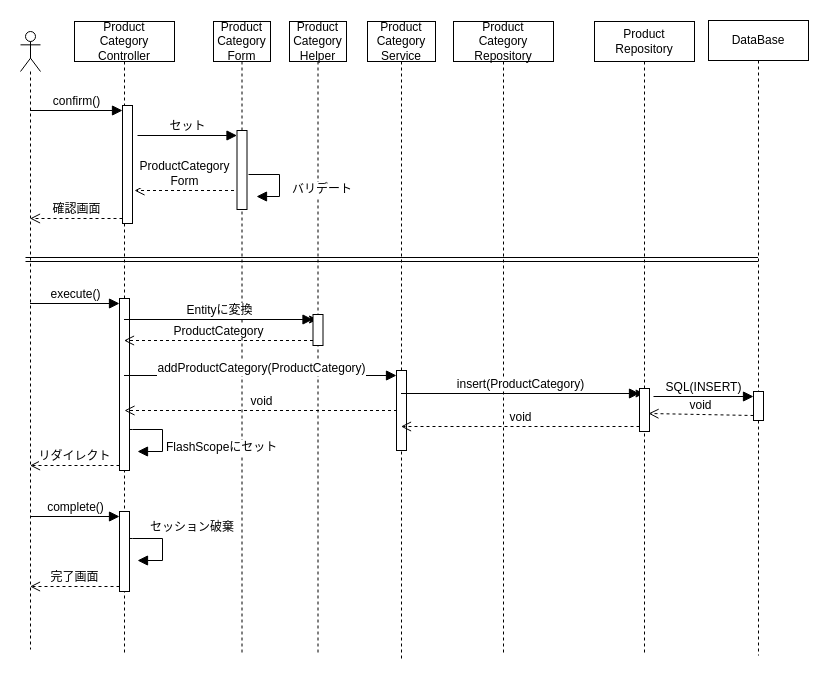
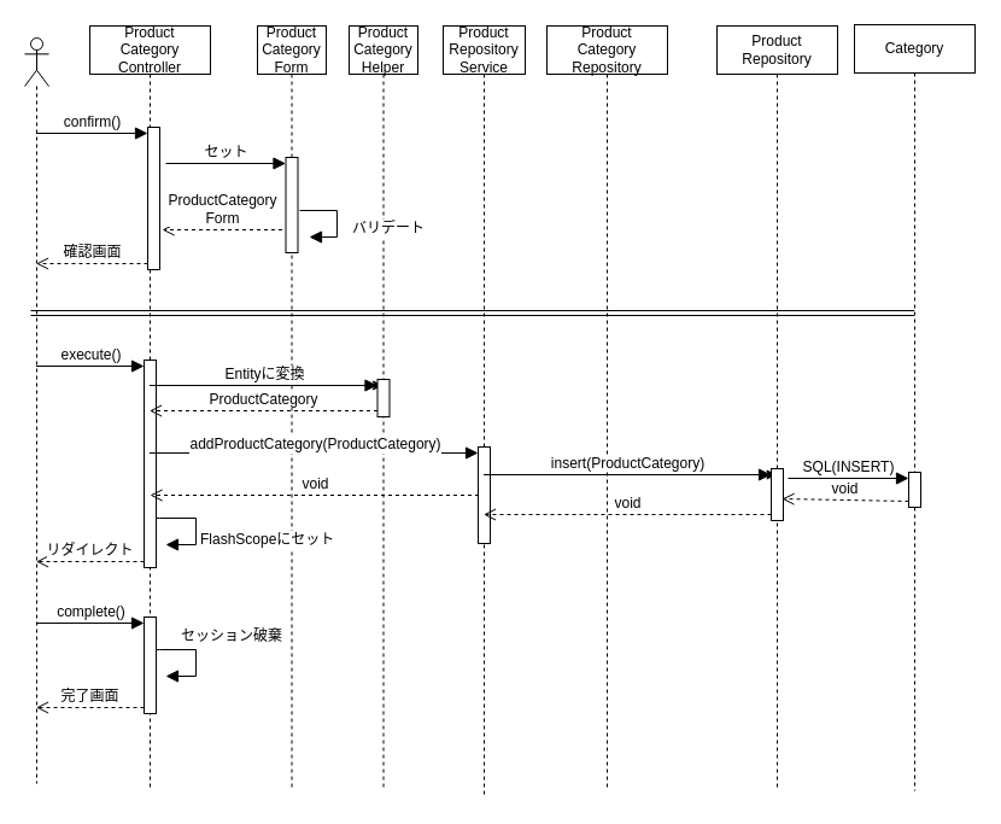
  <mxCell id="0" />
  <mxCell id="1" parent="0" />
  <mxCell id="2" value="" style="shape=umlLifeline;perimeter=lifelinePerimeter;whiteSpace=wrap;html=1;container=1;dropTarget=0;collapsible=0;recursiveResize=0;outlineConnect=0;portConstraint=eastwest;newEdgeStyle={&quot;curved&quot;:0,&quot;rounded&quot;:0};participant=umlActor;" parent="1" vertex="1"><mxGeometry x="20" y="31" width="20" height="618" as="geometry" /></mxCell>
  <mxCell id="3" value="Product&lt;br&gt;Category&lt;br&gt;&lt;div&gt;Controller&lt;/div&gt;" style="shape=umlLifeline;perimeter=lifelinePerimeter;whiteSpace=wrap;html=1;container=1;dropTarget=0;collapsible=0;recursiveResize=0;outlineConnect=0;portConstraint=eastwest;newEdgeStyle={&quot;curved&quot;:0,&quot;rounded&quot;:0};" parent="1" vertex="1"><mxGeometry x="74" y="21" width="100" height="632" as="geometry" /></mxCell>
  <mxCell id="4" value="" style="html=1;points=[[0,0,0,0,5],[0,1,0,0,-5],[1,0,0,0,5],[1,1,0,0,-5]];perimeter=orthogonalPerimeter;outlineConnect=0;targetShapes=umlLifeline;portConstraint=eastwest;newEdgeStyle={&quot;curved&quot;:0,&quot;rounded&quot;:0};" parent="3" vertex="1"><mxGeometry x="48" y="84" width="10" height="118" as="geometry" /></mxCell>
  <mxCell id="5" value="" style="html=1;points=[[0,0,0,0,5],[0,1,0,0,-5],[1,0,0,0,5],[1,1,0,0,-5]];perimeter=orthogonalPerimeter;outlineConnect=0;targetShapes=umlLifeline;portConstraint=eastwest;newEdgeStyle={&quot;curved&quot;:0,&quot;rounded&quot;:0};" parent="3" vertex="1"><mxGeometry x="45" y="277" width="10" height="172" as="geometry" /></mxCell>
  <mxCell id="6" value="" style="html=1;points=[[0,0,0,0,5],[0,1,0,0,-5],[1,0,0,0,5],[1,1,0,0,-5]];perimeter=orthogonalPerimeter;outlineConnect=0;targetShapes=umlLifeline;portConstraint=eastwest;newEdgeStyle={&quot;curved&quot;:0,&quot;rounded&quot;:0};" parent="3" vertex="1"><mxGeometry x="45" y="490" width="10" height="80" as="geometry" /></mxCell>
- <mxCell id="7" value="Product&lt;br&gt;Category&lt;br&gt;&lt;div&gt;Service&lt;/div&gt;" style="shape=umlLifeline;perimeter=lifelinePerimeter;whiteSpace=wrap;html=1;container=1;dropTarget=0;collapsible=0;recursiveResize=0;outlineConnect=0;portConstraint=eastwest;newEdgeStyle={&quot;curved&quot;:0,&quot;rounded&quot;:0};" parent="1" vertex="1"><mxGeometry x="367" y="21" width="68" height="640" as="geometry" /></mxCell>
+ <mxCell id="7" value="Product&lt;br&gt;Repository&lt;br&gt;&lt;div&gt;Service&lt;/div&gt;" style="shape=umlLifeline;perimeter=lifelinePerimeter;whiteSpace=wrap;html=1;container=1;dropTarget=0;collapsible=0;recursiveResize=0;outlineConnect=0;portConstraint=eastwest;newEdgeStyle={&quot;curved&quot;:0,&quot;rounded&quot;:0};" parent="1" vertex="1"><mxGeometry x="367" y="21" width="68" height="640" as="geometry" /></mxCell>
  <mxCell id="8" value="" style="html=1;points=[[0,0,0,0,5],[0,1,0,0,-5],[1,0,0,0,5],[1,1,0,0,-5]];perimeter=orthogonalPerimeter;outlineConnect=0;targetShapes=umlLifeline;portConstraint=eastwest;newEdgeStyle={&quot;curved&quot;:0,&quot;rounded&quot;:0};" parent="7" vertex="1"><mxGeometry x="29" y="349" width="10" height="80" as="geometry" /></mxCell>
  <mxCell id="9" value="Product&lt;div&gt;Category&lt;/div&gt;&lt;div&gt;Repository&lt;/div&gt;" style="shape=umlLifeline;perimeter=lifelinePerimeter;whiteSpace=wrap;html=1;container=1;dropTarget=0;collapsible=0;recursiveResize=0;outlineConnect=0;portConstraint=eastwest;newEdgeStyle={&quot;curved&quot;:0,&quot;rounded&quot;:0};" parent="1" vertex="1"><mxGeometry x="453" y="21" width="100" height="634" as="geometry" /></mxCell>
  <mxCell id="10" value="Product&lt;br&gt;Category&lt;br&gt;&lt;div&gt;Form&lt;/div&gt;" style="shape=umlLifeline;perimeter=lifelinePerimeter;whiteSpace=wrap;html=1;container=1;dropTarget=0;collapsible=0;recursiveResize=0;outlineConnect=0;portConstraint=eastwest;newEdgeStyle={&quot;curved&quot;:0,&quot;rounded&quot;:0};" parent="1" vertex="1"><mxGeometry x="213" y="21" width="57" height="632" as="geometry" /></mxCell>
  <mxCell id="11" value="" style="html=1;points=[[0,0,0,0,5],[0,1,0,0,-5],[1,0,0,0,5],[1,1,0,0,-5]];perimeter=orthogonalPerimeter;outlineConnect=0;targetShapes=umlLifeline;portConstraint=eastwest;newEdgeStyle={&quot;curved&quot;:0,&quot;rounded&quot;:0};" parent="10" vertex="1"><mxGeometry x="23.5" y="109" width="10" height="79" as="geometry" /></mxCell>
  <mxCell id="12" value="Product&lt;br&gt;Category&lt;br&gt;&lt;div&gt;Helper&lt;/div&gt;" style="shape=umlLifeline;perimeter=lifelinePerimeter;whiteSpace=wrap;html=1;container=1;dropTarget=0;collapsible=0;recursiveResize=0;outlineConnect=0;portConstraint=eastwest;newEdgeStyle={&quot;curved&quot;:0,&quot;rounded&quot;:0};" parent="1" vertex="1"><mxGeometry x="289" y="21" width="57" height="631" as="geometry" /></mxCell>
  <mxCell id="13" style="edgeStyle=none;html=1;curved=0;rounded=0;exitX=0;exitY=0;exitDx=0;exitDy=5;exitPerimeter=0;" edge="1" parent="12" source="14" target="12"><mxGeometry relative="1" as="geometry" /></mxCell>
  <mxCell id="14" value="" style="html=1;points=[[0,0,0,0,5],[0,1,0,0,-5],[1,0,0,0,5],[1,1,0,0,-5]];perimeter=orthogonalPerimeter;outlineConnect=0;targetShapes=umlLifeline;portConstraint=eastwest;newEdgeStyle={&quot;curved&quot;:0,&quot;rounded&quot;:0};" parent="12" vertex="1"><mxGeometry x="23.5" y="293" width="10" height="31" as="geometry" /></mxCell>
  <mxCell id="15" value="Product&lt;div&gt;Repository&lt;/div&gt;" style="shape=umlLifeline;perimeter=lifelinePerimeter;whiteSpace=wrap;html=1;container=1;dropTarget=0;collapsible=0;recursiveResize=0;outlineConnect=0;portConstraint=eastwest;newEdgeStyle={&quot;curved&quot;:0,&quot;rounded&quot;:0};" parent="1" vertex="1"><mxGeometry x="594" y="21" width="100" height="633" as="geometry" /></mxCell>
  <mxCell id="16" style="edgeStyle=none;html=1;curved=0;rounded=0;exitX=0;exitY=0;exitDx=0;exitDy=5;exitPerimeter=0;" edge="1" parent="15" source="17" target="15"><mxGeometry relative="1" as="geometry" /></mxCell>
  <mxCell id="17" value="" style="html=1;points=[[0,0,0,0,5],[0,1,0,0,-5],[1,0,0,0,5],[1,1,0,0,-5]];perimeter=orthogonalPerimeter;outlineConnect=0;targetShapes=umlLifeline;portConstraint=eastwest;newEdgeStyle={&quot;curved&quot;:0,&quot;rounded&quot;:0};" parent="15" vertex="1"><mxGeometry x="45" y="367" width="10" height="43" as="geometry" /></mxCell>
- <mxCell id="18" value="DataBase" style="shape=umlLifeline;perimeter=lifelinePerimeter;whiteSpace=wrap;html=1;container=1;dropTarget=0;collapsible=0;recursiveResize=0;outlineConnect=0;portConstraint=eastwest;newEdgeStyle={&quot;curved&quot;:0,&quot;rounded&quot;:0};" parent="1" vertex="1"><mxGeometry x="708" y="20" width="100" height="635" as="geometry" /></mxCell>
+ <mxCell id="18" value="Category" style="shape=umlLifeline;perimeter=lifelinePerimeter;whiteSpace=wrap;html=1;container=1;dropTarget=0;collapsible=0;recursiveResize=0;outlineConnect=0;portConstraint=eastwest;newEdgeStyle={&quot;curved&quot;:0,&quot;rounded&quot;:0};" parent="1" vertex="1"><mxGeometry x="708" y="20" width="100" height="635" as="geometry" /></mxCell>
  <mxCell id="19" value="" style="html=1;points=[[0,0,0,0,5],[0,1,0,0,-5],[1,0,0,0,5],[1,1,0,0,-5]];perimeter=orthogonalPerimeter;outlineConnect=0;targetShapes=umlLifeline;portConstraint=eastwest;newEdgeStyle={&quot;curved&quot;:0,&quot;rounded&quot;:0};" parent="18" vertex="1"><mxGeometry x="45" y="371" width="10" height="29" as="geometry" /></mxCell>
  <mxCell id="20" value="confirm()" style="html=1;verticalAlign=bottom;endArrow=block;curved=0;rounded=0;entryX=0;entryY=0;entryDx=0;entryDy=5;fontSize=12;startSize=8;endSize=8;" parent="1" source="2" target="4" edge="1"><mxGeometry relative="1" as="geometry"><mxPoint x="49" y="438" as="sourcePoint" /></mxGeometry></mxCell>
  <mxCell id="21" value="確認画面" style="html=1;verticalAlign=bottom;endArrow=open;dashed=1;endSize=8;curved=0;rounded=0;exitX=0;exitY=1;exitDx=0;exitDy=-5;fontSize=12;" parent="1" source="4" target="2" edge="1"><mxGeometry relative="1" as="geometry"><mxPoint x="49" y="508" as="targetPoint" /></mxGeometry></mxCell>
  <mxCell id="22" value="ProductCategory&lt;div&gt;Form&lt;/div&gt;" style="html=1;verticalAlign=bottom;endArrow=open;dashed=1;endSize=8;curved=0;rounded=0;exitX=0;exitY=1;exitDx=0;exitDy=-5;fontSize=12;" parent="1" edge="1"><mxGeometry relative="1" as="geometry"><mxPoint x="134" y="190" as="targetPoint" /><mxPoint x="233.5" y="190" as="sourcePoint" /></mxGeometry></mxCell>
  <mxCell id="23" value="セット" style="html=1;verticalAlign=bottom;endArrow=block;curved=0;rounded=0;entryX=0;entryY=0;entryDx=0;entryDy=5;fontSize=12;startSize=8;endSize=8;" parent="1" target="11" edge="1"><mxGeometry relative="1" as="geometry"><mxPoint x="137" y="135" as="sourcePoint" /></mxGeometry></mxCell>
  <mxCell id="24" value="バリデート" style="html=1;align=left;spacingLeft=2;endArrow=block;rounded=0;edgeStyle=orthogonalEdgeStyle;curved=0;rounded=0;fontSize=12;startSize=8;endSize=8;" parent="1" edge="1"><mxGeometry x="0.21" y="9" relative="1" as="geometry"><mxPoint x="248" y="174" as="sourcePoint" /><Array as="points"><mxPoint x="279" y="174" /><mxPoint x="279" y="196" /></Array><mxPoint x="256" y="196" as="targetPoint" /><mxPoint as="offset" /></mxGeometry></mxCell>
  <mxCell id="25" value="" style="shape=link;html=1;rounded=0;fontSize=12;startSize=8;endSize=8;curved=1;" parent="1" target="18" edge="1"><mxGeometry width="100" relative="1" as="geometry"><mxPoint x="25" y="259" as="sourcePoint" /><mxPoint x="754.5" y="259" as="targetPoint" /></mxGeometry></mxCell>
  <mxCell id="26" value="リダイレクト" style="html=1;verticalAlign=bottom;endArrow=open;dashed=1;endSize=8;curved=0;rounded=0;exitX=0;exitY=1;exitDx=0;exitDy=-5;fontSize=12;" parent="1" source="5" target="2" edge="1"><mxGeometry relative="1" as="geometry"><mxPoint x="17" y="703" as="targetPoint" /></mxGeometry></mxCell>
  <mxCell id="27" value="execute()" style="html=1;verticalAlign=bottom;endArrow=block;curved=0;rounded=0;entryX=0;entryY=0;entryDx=0;entryDy=5;fontSize=12;startSize=8;endSize=8;" parent="1" source="2" target="5" edge="1"><mxGeometry relative="1" as="geometry"><mxPoint x="56" y="622" as="sourcePoint" /></mxGeometry></mxCell>
  <mxCell id="28" value="Entityに変換" style="html=1;verticalAlign=bottom;endArrow=block;curved=0;rounded=0;entryX=0;entryY=0;entryDx=0;entryDy=5;fontSize=12;startSize=8;endSize=8;" parent="1" source="3" target="14" edge="1"><mxGeometry relative="1" as="geometry"><mxPoint x="241" y="633" as="sourcePoint" /></mxGeometry></mxCell>
  <mxCell id="29" value="ProductCategory" style="html=1;verticalAlign=bottom;endArrow=open;dashed=1;endSize=8;curved=0;rounded=0;exitX=0;exitY=1;exitDx=0;exitDy=-5;fontSize=12;" parent="1" source="14" target="3" edge="1"><mxGeometry relative="1" as="geometry"><mxPoint x="241" y="703" as="targetPoint" /></mxGeometry></mxCell>
  <mxCell id="30" value="&lt;br&gt;&lt;div&gt;&lt;br&gt;&lt;/div&gt;" style="html=1;verticalAlign=bottom;endArrow=block;curved=0;rounded=0;entryX=0;entryY=0;entryDx=0;entryDy=5;fontSize=12;startSize=8;endSize=8;" parent="1" source="3" target="8" edge="1"><mxGeometry relative="1" as="geometry"><mxPoint x="326" y="687" as="sourcePoint" /></mxGeometry></mxCell>
  <mxCell id="31" value="addProductCategory(ProductCategory)" style="edgeLabel;html=1;align=center;verticalAlign=middle;resizable=0;points=[];fontSize=12;" parent="30" vertex="1" connectable="0"><mxGeometry x="0.004" y="8" relative="1" as="geometry"><mxPoint as="offset" /></mxGeometry></mxCell>
  <mxCell id="32" value="void" style="html=1;verticalAlign=bottom;endArrow=open;dashed=1;endSize=8;curved=0;rounded=0;exitX=0;exitY=1;exitDx=0;exitDy=-5;fontSize=12;" parent="1" edge="1"><mxGeometry relative="1" as="geometry"><mxPoint x="124" y="410" as="targetPoint" /><mxPoint x="396.5" y="410" as="sourcePoint" /></mxGeometry></mxCell>
  <mxCell id="33" value="complete()" style="html=1;verticalAlign=bottom;endArrow=block;curved=0;rounded=0;entryX=0;entryY=0;entryDx=0;entryDy=5;fontSize=12;startSize=8;endSize=8;" parent="1" source="2" target="6" edge="1"><mxGeometry relative="1" as="geometry"><mxPoint x="49" y="845" as="sourcePoint" /></mxGeometry></mxCell>
  <mxCell id="34" value="完了画面" style="html=1;verticalAlign=bottom;endArrow=open;dashed=1;endSize=8;curved=0;rounded=0;exitX=0;exitY=1;exitDx=0;exitDy=-5;fontSize=12;" parent="1" source="6" target="2" edge="1"><mxGeometry relative="1" as="geometry"><mxPoint x="49" y="915" as="targetPoint" /></mxGeometry></mxCell>
  <mxCell id="35" value="セッション破棄" style="html=1;align=left;spacingLeft=2;endArrow=block;rounded=0;edgeStyle=orthogonalEdgeStyle;curved=0;rounded=0;fontSize=12;startSize=8;endSize=8;" parent="1" edge="1"><mxGeometry x="-0.575" y="11" relative="1" as="geometry"><mxPoint x="129" y="538" as="sourcePoint" /><Array as="points"><mxPoint x="132" y="538" /><mxPoint x="162" y="538" /><mxPoint x="162" y="560" /></Array><mxPoint x="137" y="560" as="targetPoint" /><mxPoint as="offset" /></mxGeometry></mxCell>
  <mxCell id="36" value="insert(ProductCategory)" style="html=1;verticalAlign=bottom;endArrow=block;curved=0;rounded=0;entryX=0;entryY=0;entryDx=0;entryDy=5;fontSize=12;startSize=8;endSize=8;" parent="1" source="7" target="17" edge="1"><mxGeometry relative="1" as="geometry"><mxPoint x="568" y="707" as="sourcePoint" /></mxGeometry></mxCell>
  <mxCell id="37" value="void" style="html=1;verticalAlign=bottom;endArrow=open;dashed=1;endSize=8;curved=0;rounded=0;exitX=0;exitY=1;exitDx=0;exitDy=-5;fontSize=12;" parent="1" source="17" target="7" edge="1"><mxGeometry relative="1" as="geometry"><mxPoint x="568" y="777" as="targetPoint" /></mxGeometry></mxCell>
  <mxCell id="38" value="void" style="html=1;verticalAlign=bottom;endArrow=open;dashed=1;endSize=8;curved=0;rounded=0;exitX=0;exitY=1;exitDx=0;exitDy=-5;fontSize=12;" parent="1" source="19" edge="1"><mxGeometry relative="1" as="geometry"><mxPoint x="648" y="413" as="targetPoint" /></mxGeometry></mxCell>
  <mxCell id="39" value="SQL(INSERT)" style="html=1;verticalAlign=bottom;endArrow=block;curved=0;rounded=0;entryX=0;entryY=0;entryDx=0;entryDy=5;fontSize=12;startSize=8;endSize=8;" parent="1" target="19" edge="1"><mxGeometry relative="1" as="geometry"><mxPoint x="653" y="396" as="sourcePoint" /></mxGeometry></mxCell>
  <mxCell id="40" value="FlashScopeにセット" style="html=1;align=left;spacingLeft=2;endArrow=block;rounded=0;edgeStyle=orthogonalEdgeStyle;curved=0;rounded=0;fontSize=12;startSize=8;endSize=8;" parent="1" edge="1"><mxGeometry x="0.275" relative="1" as="geometry"><mxPoint x="129" y="429" as="sourcePoint" /><Array as="points"><mxPoint x="132" y="429" /><mxPoint x="162" y="429" /><mxPoint x="162" y="451" /></Array><mxPoint x="137" y="451" as="targetPoint" /><mxPoint as="offset" /></mxGeometry></mxCell>
